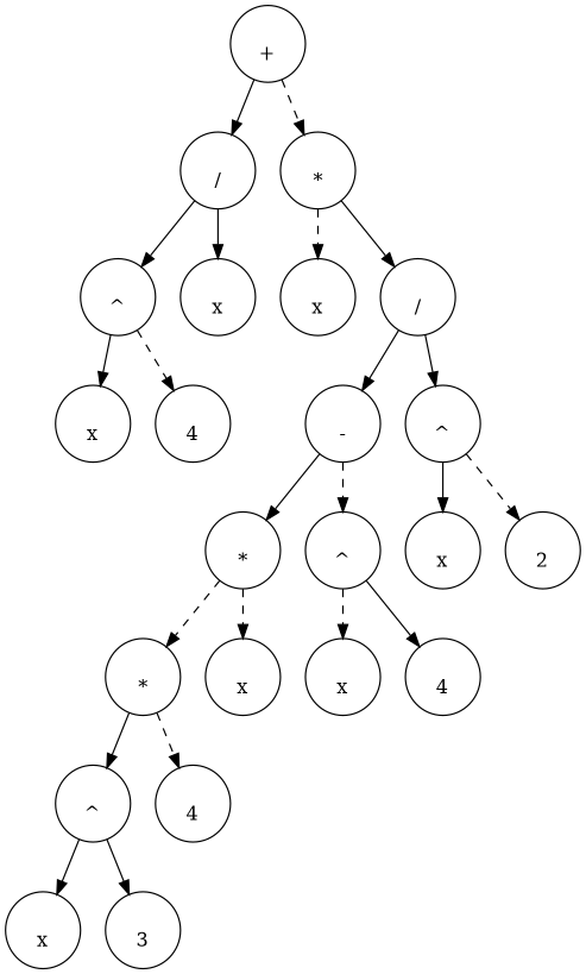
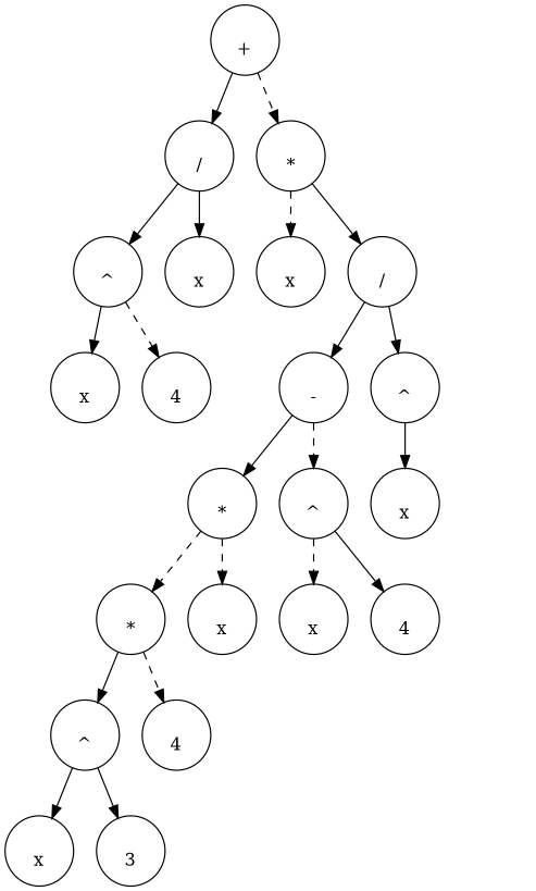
  digraph {
    edge [style=solid]
    n1 [label="\l+"]
    n2 [label="\l/"]
    n3 [label="\l*"]
    n4 [label="\l^"]
    n5 [label="\lx"]
    n6 [label="\lx"]
    n7 [label="\l4"]
    n8 [label="\lx"]
    n9 [label="\l/"]
    n10 [label="\l-"]
    n11 [label="\l^"]
    n12 [label="\l*"]
    n13 [label="\l^"]
    n14 [label="\l*"]
    n15 [label="\lx"]
    n16 [label="\l^"]
    n17 [label="\l4"]
    n18 [label="\lx"]
    n19 [label="\l3"]
    n20 [label="\lx"]
    n21 [label="\l4"]
    n22 [label="\lx"]
-   n23 [label="\l2"]
    n1 -> n2
    n1 -> n3 [style=dashed]
    n2 -> n4
    n2 -> n5
    n3 -> n8 [style=dashed]
    n3 -> n9
    n4 -> n6
    n4 -> n7 [style=dashed]
    n9 -> n10
    n9 -> n11
    n10 -> n12
    n10 -> n13 [style=dashed]
    n11 -> n22
-   n11 -> n23 [style=dashed]
    n12 -> n14 [style=dashed]
    n12 -> n15 [style=dashed]
    n13 -> n20 [style=dashed]
    n13 -> n21
    n14 -> n16
    n14 -> n17 [style=dashed]
    n16 -> n18
    n16 -> n19
  }
